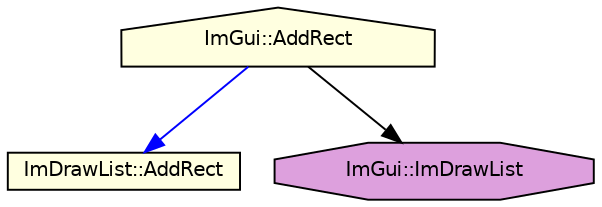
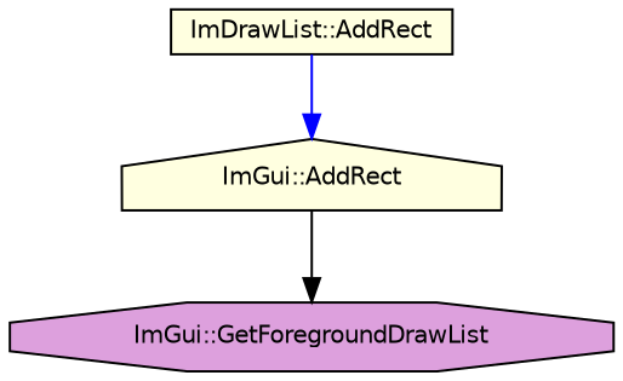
  digraph {
    rankdir=TB
    node [color=black fillcolor=lightyellow fontname=Helvetica fontsize=10 style=filled]
    edge [fontname=Helvetica fontsize=10 labelfontname=Helvetica labelfontsize=10 style=solid]
    n1 [fontcolor=black height=0.2 label="ImGui::AddRect" shape=house width=0.4]
    n2 [height=0.2 label="ImDrawList::AddRect" shape=box width=0.4]
-   n3 [fillcolor=plum height=0.2 label="ImGui::ImDrawList" shape=octagon width=0.4]
-   n1 -> n2 [color=blue]
+   n3 [fillcolor=plum height=0.2 label="ImGui::GetForegroundDrawList" shape=octagon width=0.4]
+   n2 -> n1 [color=blue]
    n1 -> n3 [color=black]
  }
